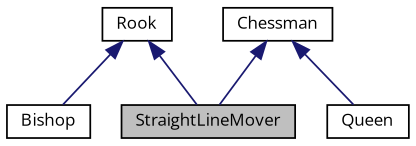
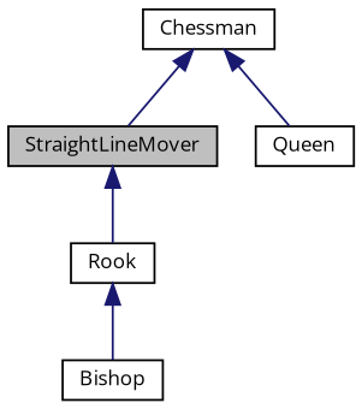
  digraph {
    fontname="Open Sans"
    node [color=black fillcolor=white fontname="Open Sans" fontsize=10 shape=record style=filled]
    edge [color=midnightblue dir=back fontname="Open Sans" fontsize=10 labelfontname=Helvetica labelfontsize=10 style=solid]
    n1 [fillcolor=grey75 fontcolor=black height=0.2 label=StraightLineMover width=0.4]
    n2 [height=0.2 label=Rook width=0.4]
    n3 [height=0.2 label=Bishop width=0.4]
    n4 [height=0.2 label=Queen width=0.4]
    n5 [height=0.2 label=Chessman width=0.4]
-   n2 -> n1
+   n1 -> n2
    n2 -> n3
    n5 -> n1
    n5 -> n4
  }
